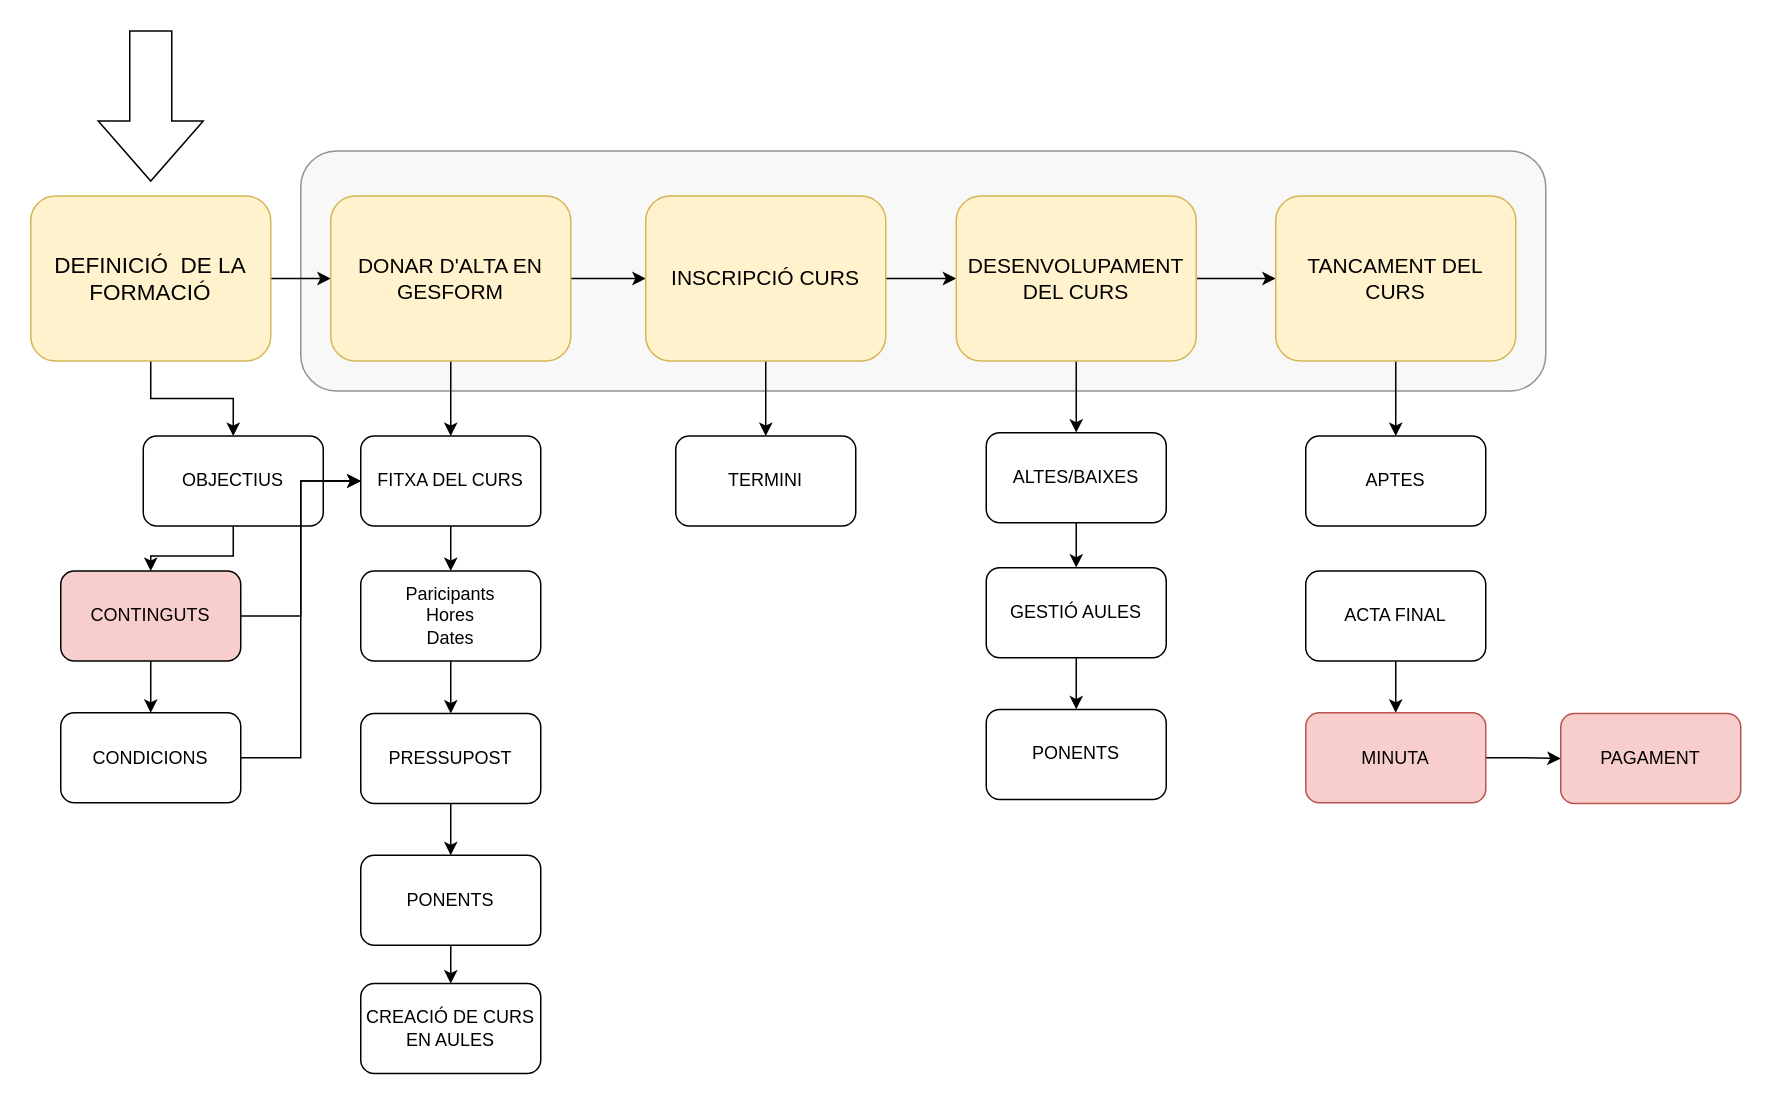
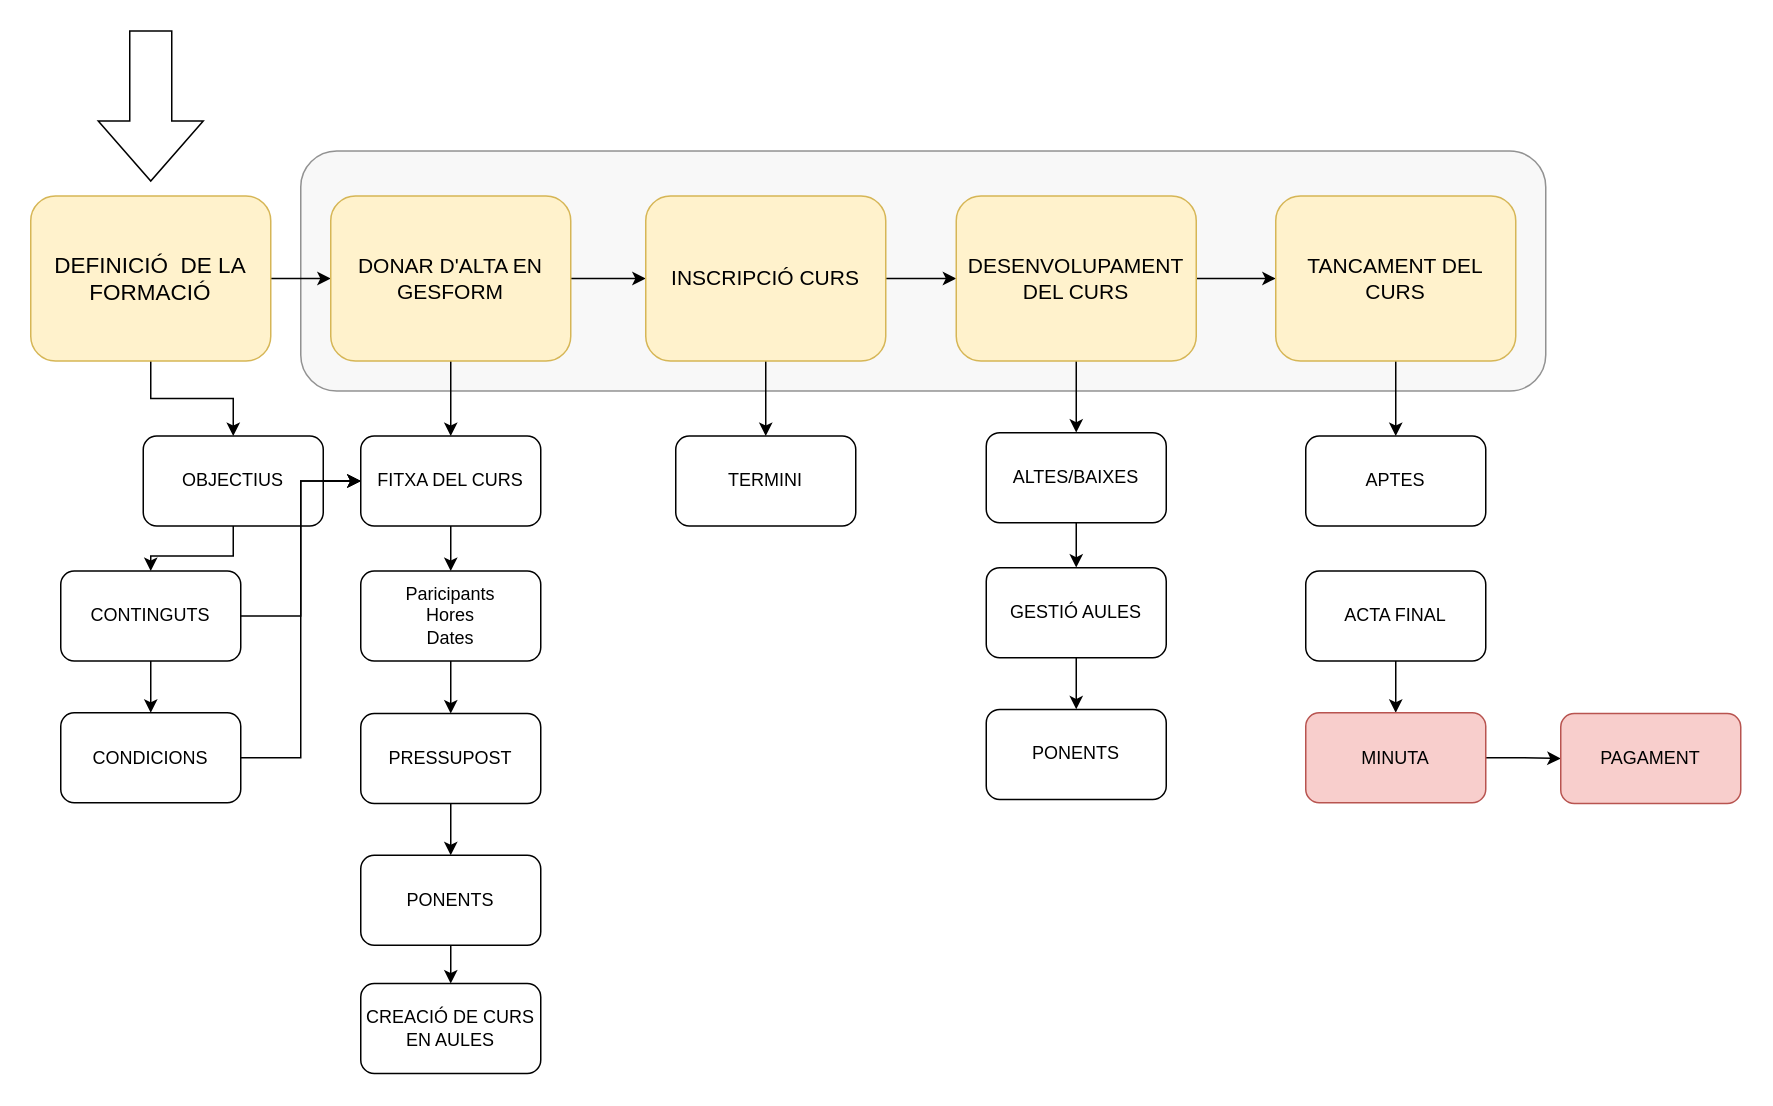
  <mxCell id="0" />
  <mxCell id="1" parent="0" />
  <mxCell id="2" value="" style="rounded=1;whiteSpace=wrap;html=1;fillColor=#f5f5f5;fontColor=#333333;strokeColor=#666666;opacity=70;" vertex="1" parent="1"><mxGeometry x="200" y="100" width="830" height="160" as="geometry" /></mxCell>
  <mxCell id="3" value="" style="edgeStyle=orthogonalEdgeStyle;rounded=0;orthogonalLoop=1;jettySize=auto;html=1;" edge="1" parent="1" source="5" target="8"><mxGeometry relative="1" as="geometry" /></mxCell>
  <mxCell id="4" value="" style="edgeStyle=orthogonalEdgeStyle;rounded=0;orthogonalLoop=1;jettySize=auto;html=1;" edge="1" parent="1" source="5" target="19"><mxGeometry relative="1" as="geometry" /></mxCell>
  <mxCell id="5" value="&lt;font style=&quot;font-size: 15px;&quot;&gt;DEFINICIÓ&amp;nbsp; DE LA FORMACIÓ&lt;/font&gt;" style="rounded=1;whiteSpace=wrap;html=1;fillColor=#fff2cc;strokeColor=#d6b656;" vertex="1" parent="1"><mxGeometry x="20" y="130" width="160" height="110" as="geometry" /></mxCell>
  <mxCell id="6" value="" style="edgeStyle=orthogonalEdgeStyle;rounded=0;orthogonalLoop=1;jettySize=auto;html=1;" edge="1" parent="1" source="8" target="11"><mxGeometry relative="1" as="geometry" /></mxCell>
  <mxCell id="7" value="" style="edgeStyle=orthogonalEdgeStyle;rounded=0;orthogonalLoop=1;jettySize=auto;html=1;" edge="1" parent="1" source="8" target="26"><mxGeometry relative="1" as="geometry" /></mxCell>
  <mxCell id="8" value="&lt;font style=&quot;font-size: 14px;&quot;&gt;DONAR D'ALTA EN GESFORM&lt;/font&gt;" style="rounded=1;whiteSpace=wrap;html=1;fillColor=#fff2cc;strokeColor=#d6b656;" vertex="1" parent="1"><mxGeometry x="220" y="130" width="160" height="110" as="geometry" /></mxCell>
  <mxCell id="9" value="" style="edgeStyle=orthogonalEdgeStyle;rounded=0;orthogonalLoop=1;jettySize=auto;html=1;" edge="1" parent="1" source="11" target="14"><mxGeometry relative="1" as="geometry" /></mxCell>
  <mxCell id="10" value="" style="edgeStyle=orthogonalEdgeStyle;rounded=0;orthogonalLoop=1;jettySize=auto;html=1;" edge="1" parent="1" source="11" target="31"><mxGeometry relative="1" as="geometry" /></mxCell>
  <mxCell id="11" value="&lt;font style=&quot;font-size: 14px;&quot;&gt;INSCRIPCIÓ CURS&lt;/font&gt;" style="rounded=1;whiteSpace=wrap;html=1;fillColor=#fff2cc;strokeColor=#d6b656;" vertex="1" parent="1"><mxGeometry x="430" y="130" width="160" height="110" as="geometry" /></mxCell>
  <mxCell id="12" value="" style="edgeStyle=orthogonalEdgeStyle;rounded=0;orthogonalLoop=1;jettySize=auto;html=1;" edge="1" parent="1" source="14" target="16"><mxGeometry relative="1" as="geometry" /></mxCell>
  <mxCell id="13" value="" style="edgeStyle=orthogonalEdgeStyle;rounded=0;orthogonalLoop=1;jettySize=auto;html=1;" edge="1" parent="1" source="14" target="33"><mxGeometry relative="1" as="geometry" /></mxCell>
  <mxCell id="14" value="&lt;font style=&quot;font-size: 14px;&quot;&gt;DESENVOLUPAMENT DEL CURS&lt;/font&gt;" style="rounded=1;whiteSpace=wrap;html=1;fillColor=#fff2cc;strokeColor=#d6b656;" vertex="1" parent="1"><mxGeometry x="637" y="130" width="160" height="110" as="geometry" /></mxCell>
  <mxCell id="15" value="" style="edgeStyle=orthogonalEdgeStyle;rounded=0;orthogonalLoop=1;jettySize=auto;html=1;" edge="1" parent="1" source="16" target="37"><mxGeometry relative="1" as="geometry" /></mxCell>
  <mxCell id="16" value="&lt;font style=&quot;font-size: 14px;&quot;&gt;TANCAMENT DEL CURS&lt;/font&gt;" style="rounded=1;whiteSpace=wrap;html=1;fillColor=#fff2cc;strokeColor=#d6b656;" vertex="1" parent="1"><mxGeometry x="850" y="130" width="160" height="110" as="geometry" /></mxCell>
  <mxCell id="17" value="" style="edgeStyle=orthogonalEdgeStyle;rounded=0;orthogonalLoop=1;jettySize=auto;html=1;" edge="1" parent="1" source="19" target="22"><mxGeometry relative="1" as="geometry" /></mxCell>
  <mxCell id="18" value="" style="edgeStyle=orthogonalEdgeStyle;rounded=0;orthogonalLoop=1;jettySize=auto;html=1;" edge="1" parent="1" source="19" target="26"><mxGeometry relative="1" as="geometry" /></mxCell>
  <mxCell id="19" value="OBJECTIUS" style="rounded=1;whiteSpace=wrap;html=1;" vertex="1" parent="1"><mxGeometry x="95" y="290" width="120" height="60" as="geometry" /></mxCell>
  <mxCell id="20" value="" style="edgeStyle=orthogonalEdgeStyle;rounded=0;orthogonalLoop=1;jettySize=auto;html=1;" edge="1" parent="1" source="22" target="24"><mxGeometry relative="1" as="geometry" /></mxCell>
  <mxCell id="21" style="edgeStyle=orthogonalEdgeStyle;rounded=0;orthogonalLoop=1;jettySize=auto;html=1;" edge="1" parent="1" source="22"><mxGeometry relative="1" as="geometry"><mxPoint x="240" y="320" as="targetPoint" /><Array as="points"><mxPoint x="200" y="410" /><mxPoint x="200" y="320" /></Array></mxGeometry></mxCell>
- <mxCell id="22" value="CONTINGUTS" style="rounded=1;whiteSpace=wrap;html=1;fillColor=#f8cecc;" vertex="1" parent="1"><mxGeometry x="40" y="380" width="120" height="60" as="geometry" /></mxCell>
+ <mxCell id="22" value="CONTINGUTS" style="rounded=1;whiteSpace=wrap;html=1;" vertex="1" parent="1"><mxGeometry x="40" y="380" width="120" height="60" as="geometry" /></mxCell>
  <mxCell id="23" style="edgeStyle=orthogonalEdgeStyle;rounded=0;orthogonalLoop=1;jettySize=auto;html=1;exitX=1;exitY=0.5;exitDx=0;exitDy=0;entryX=0;entryY=0.5;entryDx=0;entryDy=0;" edge="1" parent="1" source="24" target="26"><mxGeometry relative="1" as="geometry"><mxPoint x="200" y="320" as="targetPoint" /></mxGeometry></mxCell>
  <mxCell id="24" value="CONDICIONS" style="rounded=1;whiteSpace=wrap;html=1;" vertex="1" parent="1"><mxGeometry x="40" y="474.5" width="120" height="60" as="geometry" /></mxCell>
  <mxCell id="25" value="" style="edgeStyle=orthogonalEdgeStyle;rounded=0;orthogonalLoop=1;jettySize=auto;html=1;" edge="1" parent="1" source="26" target="45"><mxGeometry relative="1" as="geometry" /></mxCell>
  <mxCell id="26" value="FITXA DEL CURS" style="rounded=1;whiteSpace=wrap;html=1;" vertex="1" parent="1"><mxGeometry x="240" y="290" width="120" height="60" as="geometry" /></mxCell>
  <mxCell id="27" value="" style="edgeStyle=orthogonalEdgeStyle;rounded=0;orthogonalLoop=1;jettySize=auto;html=1;" edge="1" parent="1" source="28" target="30"><mxGeometry relative="1" as="geometry" /></mxCell>
  <mxCell id="28" value="PRESSUPOST" style="rounded=1;whiteSpace=wrap;html=1;" vertex="1" parent="1"><mxGeometry x="240" y="475" width="120" height="60" as="geometry" /></mxCell>
  <mxCell id="29" value="" style="edgeStyle=orthogonalEdgeStyle;rounded=0;orthogonalLoop=1;jettySize=auto;html=1;" edge="1" parent="1" source="30" target="42"><mxGeometry relative="1" as="geometry" /></mxCell>
  <mxCell id="30" value="PONENTS" style="rounded=1;whiteSpace=wrap;html=1;" vertex="1" parent="1"><mxGeometry x="240" y="569.5" width="120" height="60" as="geometry" /></mxCell>
  <mxCell id="31" value="TERMINI" style="rounded=1;whiteSpace=wrap;html=1;" vertex="1" parent="1"><mxGeometry x="450" y="290" width="120" height="60" as="geometry" /></mxCell>
  <mxCell id="32" value="" style="edgeStyle=orthogonalEdgeStyle;rounded=0;orthogonalLoop=1;jettySize=auto;html=1;" edge="1" parent="1" source="33" target="35"><mxGeometry relative="1" as="geometry" /></mxCell>
  <mxCell id="33" value="ALTES/BAIXES" style="rounded=1;whiteSpace=wrap;html=1;" vertex="1" parent="1"><mxGeometry x="657" y="287.75" width="120" height="60" as="geometry" /></mxCell>
  <mxCell id="34" value="" style="edgeStyle=orthogonalEdgeStyle;rounded=0;orthogonalLoop=1;jettySize=auto;html=1;" edge="1" parent="1" source="35" target="36"><mxGeometry relative="1" as="geometry" /></mxCell>
  <mxCell id="35" value="GESTIÓ AULES" style="rounded=1;whiteSpace=wrap;html=1;" vertex="1" parent="1"><mxGeometry x="657" y="377.75" width="120" height="60" as="geometry" /></mxCell>
  <mxCell id="36" value="PONENTS" style="rounded=1;whiteSpace=wrap;html=1;" vertex="1" parent="1"><mxGeometry x="657" y="472.25" width="120" height="60" as="geometry" /></mxCell>
  <mxCell id="37" value="APTES" style="rounded=1;whiteSpace=wrap;html=1;" vertex="1" parent="1"><mxGeometry x="870" y="290" width="120" height="60" as="geometry" /></mxCell>
  <mxCell id="38" value="" style="edgeStyle=orthogonalEdgeStyle;rounded=0;orthogonalLoop=1;jettySize=auto;html=1;" edge="1" parent="1" source="39" target="41"><mxGeometry relative="1" as="geometry" /></mxCell>
  <mxCell id="39" value="ACTA FINAL" style="rounded=1;whiteSpace=wrap;html=1;" vertex="1" parent="1"><mxGeometry x="870" y="380" width="120" height="60" as="geometry" /></mxCell>
  <mxCell id="40" value="" style="edgeStyle=orthogonalEdgeStyle;rounded=0;orthogonalLoop=1;jettySize=auto;html=1;" edge="1" parent="1" source="41" target="43"><mxGeometry relative="1" as="geometry" /></mxCell>
  <mxCell id="41" value="MINUTA" style="rounded=1;whiteSpace=wrap;html=1;fillColor=#f8cecc;strokeColor=#b85450;" vertex="1" parent="1"><mxGeometry x="870" y="474.5" width="120" height="60" as="geometry" /></mxCell>
  <mxCell id="42" value="CREACIÓ DE CURS EN AULES" style="rounded=1;whiteSpace=wrap;html=1;" vertex="1" parent="1"><mxGeometry x="240" y="655" width="120" height="60" as="geometry" /></mxCell>
  <mxCell id="43" value="PAGAMENT" style="rounded=1;whiteSpace=wrap;html=1;fillColor=#f8cecc;strokeColor=#b85450;" vertex="1" parent="1"><mxGeometry x="1040" y="475" width="120" height="60" as="geometry" /></mxCell>
  <mxCell id="44" value="" style="edgeStyle=orthogonalEdgeStyle;rounded=0;orthogonalLoop=1;jettySize=auto;html=1;" edge="1" parent="1" source="45" target="28"><mxGeometry relative="1" as="geometry" /></mxCell>
  <mxCell id="45" value="&lt;div&gt;Paricipants&lt;/div&gt;&lt;div&gt;Hores&lt;/div&gt;&lt;div&gt;Dates&lt;br&gt;&lt;/div&gt;" style="rounded=1;whiteSpace=wrap;html=1;" vertex="1" parent="1"><mxGeometry x="240" y="380" width="120" height="60" as="geometry" /></mxCell>
  <mxCell id="46" value="" style="html=1;shadow=0;dashed=0;align=center;verticalAlign=middle;shape=mxgraph.arrows2.arrow;dy=0.6;dx=40;direction=south;notch=0;" vertex="1" parent="1"><mxGeometry x="65" y="20" width="70" height="100" as="geometry" /></mxCell>
